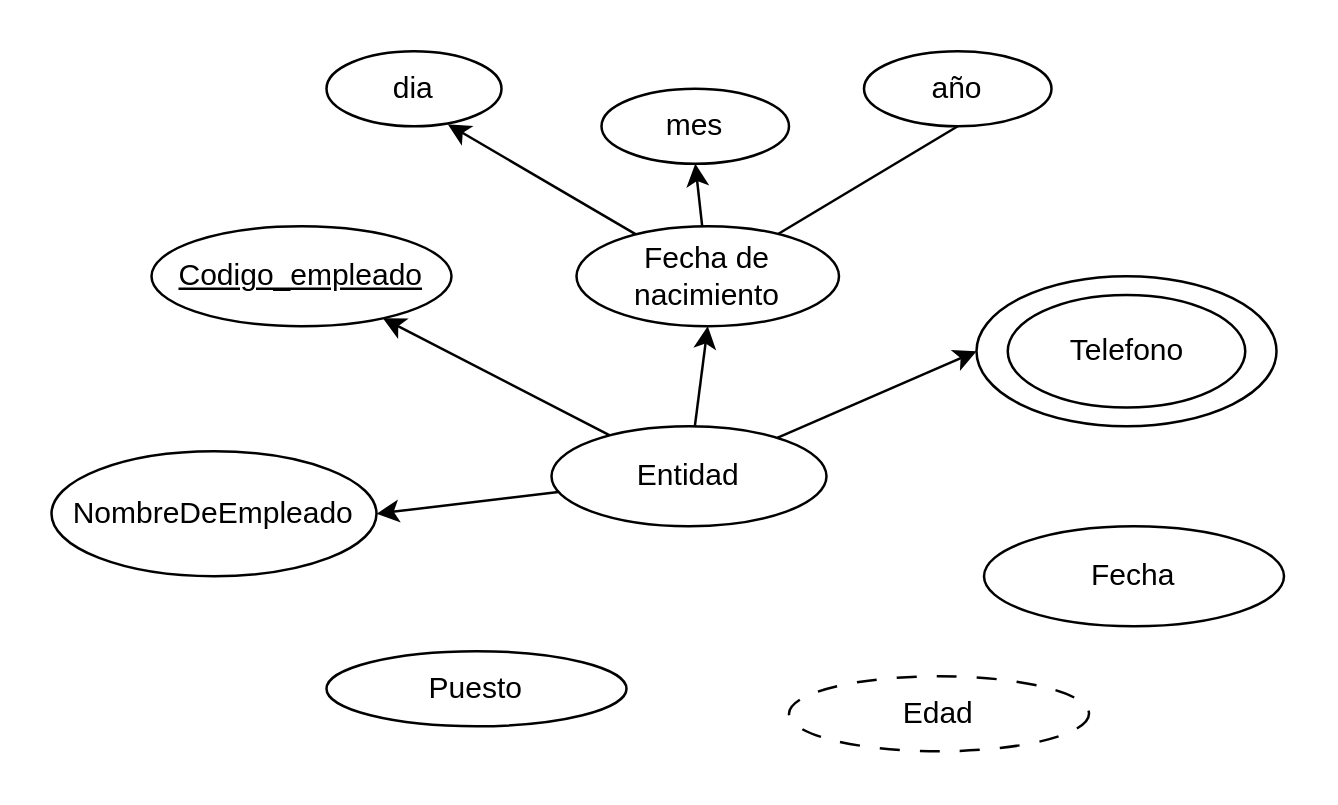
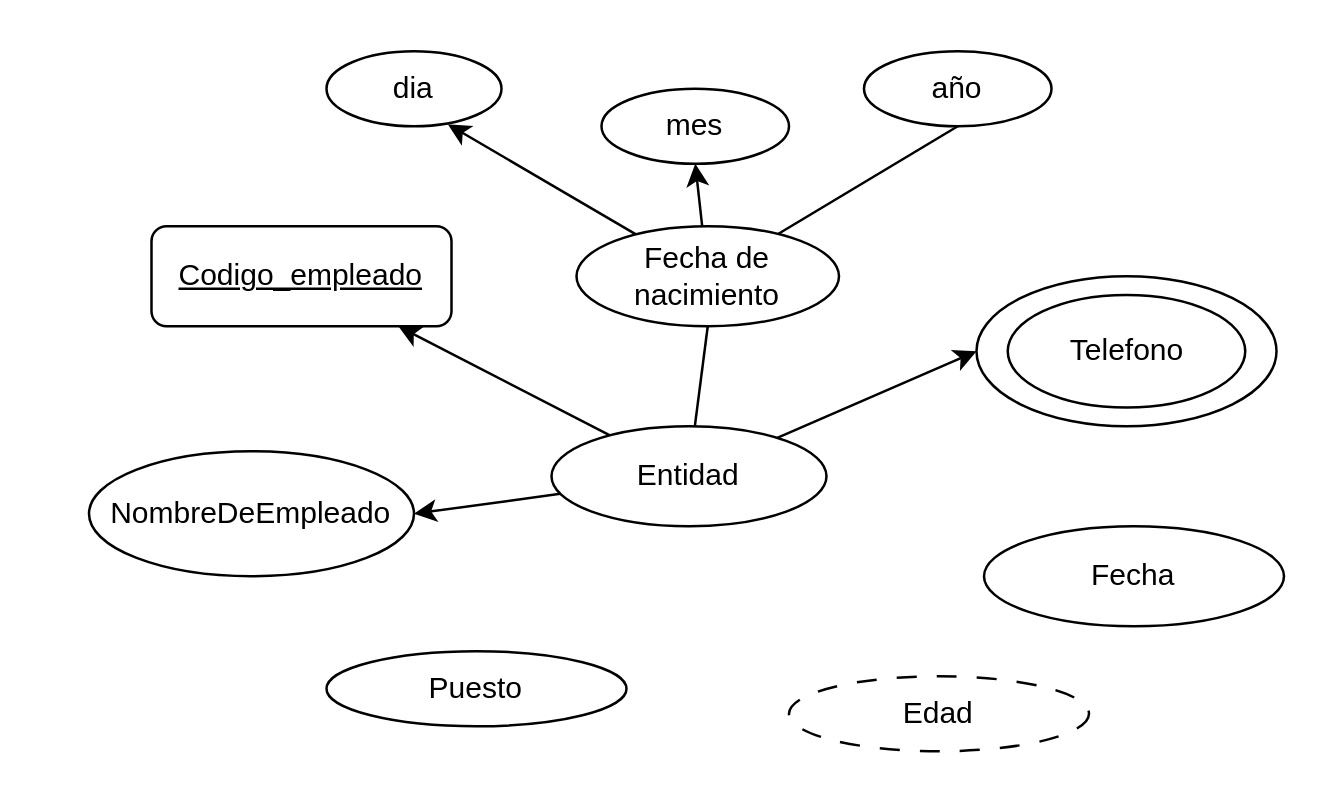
  <mxCell id="0" />
  <mxCell id="1" parent="0" />
  <mxCell id="2" style="edgeStyle=none;html=1;entryX=1;entryY=0.5;entryDx=0;entryDy=0;" edge="1" parent="1" source="6" target="17"><mxGeometry relative="1" as="geometry" /></mxCell>
- <mxCell id="3" style="edgeStyle=none;html=1;entryX=0.5;entryY=1;entryDx=0;entryDy=0;" edge="1" parent="1" source="6" target="10"><mxGeometry relative="1" as="geometry" /></mxCell>
+ <mxCell id="3" style="edgeStyle=none;html=1;entryX=0.5;entryY=1;entryDx=0;entryDy=0;endArrow=none;" edge="1" parent="1" source="6" target="10"><mxGeometry relative="1" as="geometry" /></mxCell>
  <mxCell id="4" style="edgeStyle=none;html=1;" edge="1" parent="1" source="6" target="18"><mxGeometry relative="1" as="geometry" /></mxCell>
  <mxCell id="5" style="edgeStyle=none;html=1;entryX=0;entryY=0.5;entryDx=0;entryDy=0;" edge="1" parent="1" source="6" target="20"><mxGeometry relative="1" as="geometry"><mxPoint x="400" y="160" as="targetPoint" /><Array as="points" /></mxGeometry></mxCell>
  <mxCell id="6" value="Entidad" style="ellipse;whiteSpace=wrap;html=1;rounded=1;" vertex="1" parent="1"><mxGeometry x="220" y="170" width="110" height="40" as="geometry" /></mxCell>
  <mxCell id="7" style="edgeStyle=none;html=1;entryX=0.5;entryY=1;entryDx=0;entryDy=0;" edge="1" parent="1" source="10" target="12"><mxGeometry relative="1" as="geometry" /></mxCell>
  <mxCell id="8" style="edgeStyle=none;html=1;entryX=0.5;entryY=1;entryDx=0;entryDy=0;endArrow=none;endFill=0;" edge="1" parent="1" source="10" target="13"><mxGeometry relative="1" as="geometry" /></mxCell>
  <mxCell id="9" style="edgeStyle=none;html=1;entryX=0.693;entryY=0.973;entryDx=0;entryDy=0;entryPerimeter=0;" edge="1" parent="1" source="10" target="11"><mxGeometry relative="1" as="geometry" /></mxCell>
  <mxCell id="10" value="Fecha de nacimiento" style="ellipse;whiteSpace=wrap;html=1;rounded=1;" vertex="1" parent="1"><mxGeometry x="230" y="90" width="105" height="40" as="geometry" /></mxCell>
  <mxCell id="11" value="dia" style="ellipse;whiteSpace=wrap;html=1;rounded=1;" vertex="1" parent="1"><mxGeometry x="130" y="20" width="70" height="30" as="geometry" /></mxCell>
  <mxCell id="12" value="mes" style="ellipse;whiteSpace=wrap;html=1;rounded=1;" vertex="1" parent="1"><mxGeometry x="240" y="35" width="75" height="30" as="geometry" /></mxCell>
  <mxCell id="13" value="año" style="ellipse;whiteSpace=wrap;html=1;rounded=1;" vertex="1" parent="1"><mxGeometry x="345" y="20" width="75" height="30" as="geometry" /></mxCell>
  <mxCell id="14" value="Fecha" style="ellipse;whiteSpace=wrap;html=1;rounded=1;" vertex="1" parent="1"><mxGeometry x="393" y="210" width="120" height="40" as="geometry" /></mxCell>
  <mxCell id="15" value="Edad" style="ellipse;whiteSpace=wrap;html=1;fillStyle=dots;dashed=1;dashPattern=8 8;rounded=1;" vertex="1" parent="1"><mxGeometry x="315" y="270" width="120" height="30" as="geometry" /></mxCell>
  <mxCell id="16" value="Puesto" style="ellipse;whiteSpace=wrap;html=1;fillStyle=dots;rounded=1;" vertex="1" parent="1"><mxGeometry x="130" y="260" width="120" height="30" as="geometry" /></mxCell>
- <mxCell id="17" value="NombreDeEmpleado" style="ellipse;whiteSpace=wrap;html=1;fillStyle=dots;rounded=1;" vertex="1" parent="1"><mxGeometry x="20" y="180" width="130" height="50" as="geometry" /></mxCell>
- <mxCell id="18" value="&lt;u&gt;Codigo_empleado&lt;/u&gt;" style="ellipse;whiteSpace=wrap;html=1;fillStyle=dots;rounded=1;" vertex="1" parent="1"><mxGeometry x="60" y="90" width="120" height="40" as="geometry" /></mxCell>
+ <mxCell id="17" value="NombreDeEmpleado" style="ellipse;whiteSpace=wrap;html=1;fillStyle=dots;rounded=1;" vertex="1" parent="1"><mxGeometry x="35" y="180" width="130" height="50" as="geometry" /></mxCell>
+ <mxCell id="18" value="&lt;u&gt;Codigo_empleado&lt;/u&gt;" style="whiteSpace=wrap;html=1;fillStyle=dots;rounded=1;" vertex="1" parent="1"><mxGeometry x="60" y="90" width="120" height="40" as="geometry" /></mxCell>
  <mxCell id="19" value="" style="group" vertex="1" connectable="0" parent="1"><mxGeometry x="390" y="110" width="120" height="60" as="geometry" /></mxCell>
  <mxCell id="20" value="" style="ellipse;whiteSpace=wrap;html=1;rounded=1;" vertex="1" parent="19"><mxGeometry width="120" height="60" as="geometry" /></mxCell>
  <mxCell id="21" value="Telefono" style="ellipse;whiteSpace=wrap;html=1;rounded=1;" vertex="1" parent="19"><mxGeometry x="12.5" y="7.5" width="95" height="45" as="geometry" /></mxCell>
